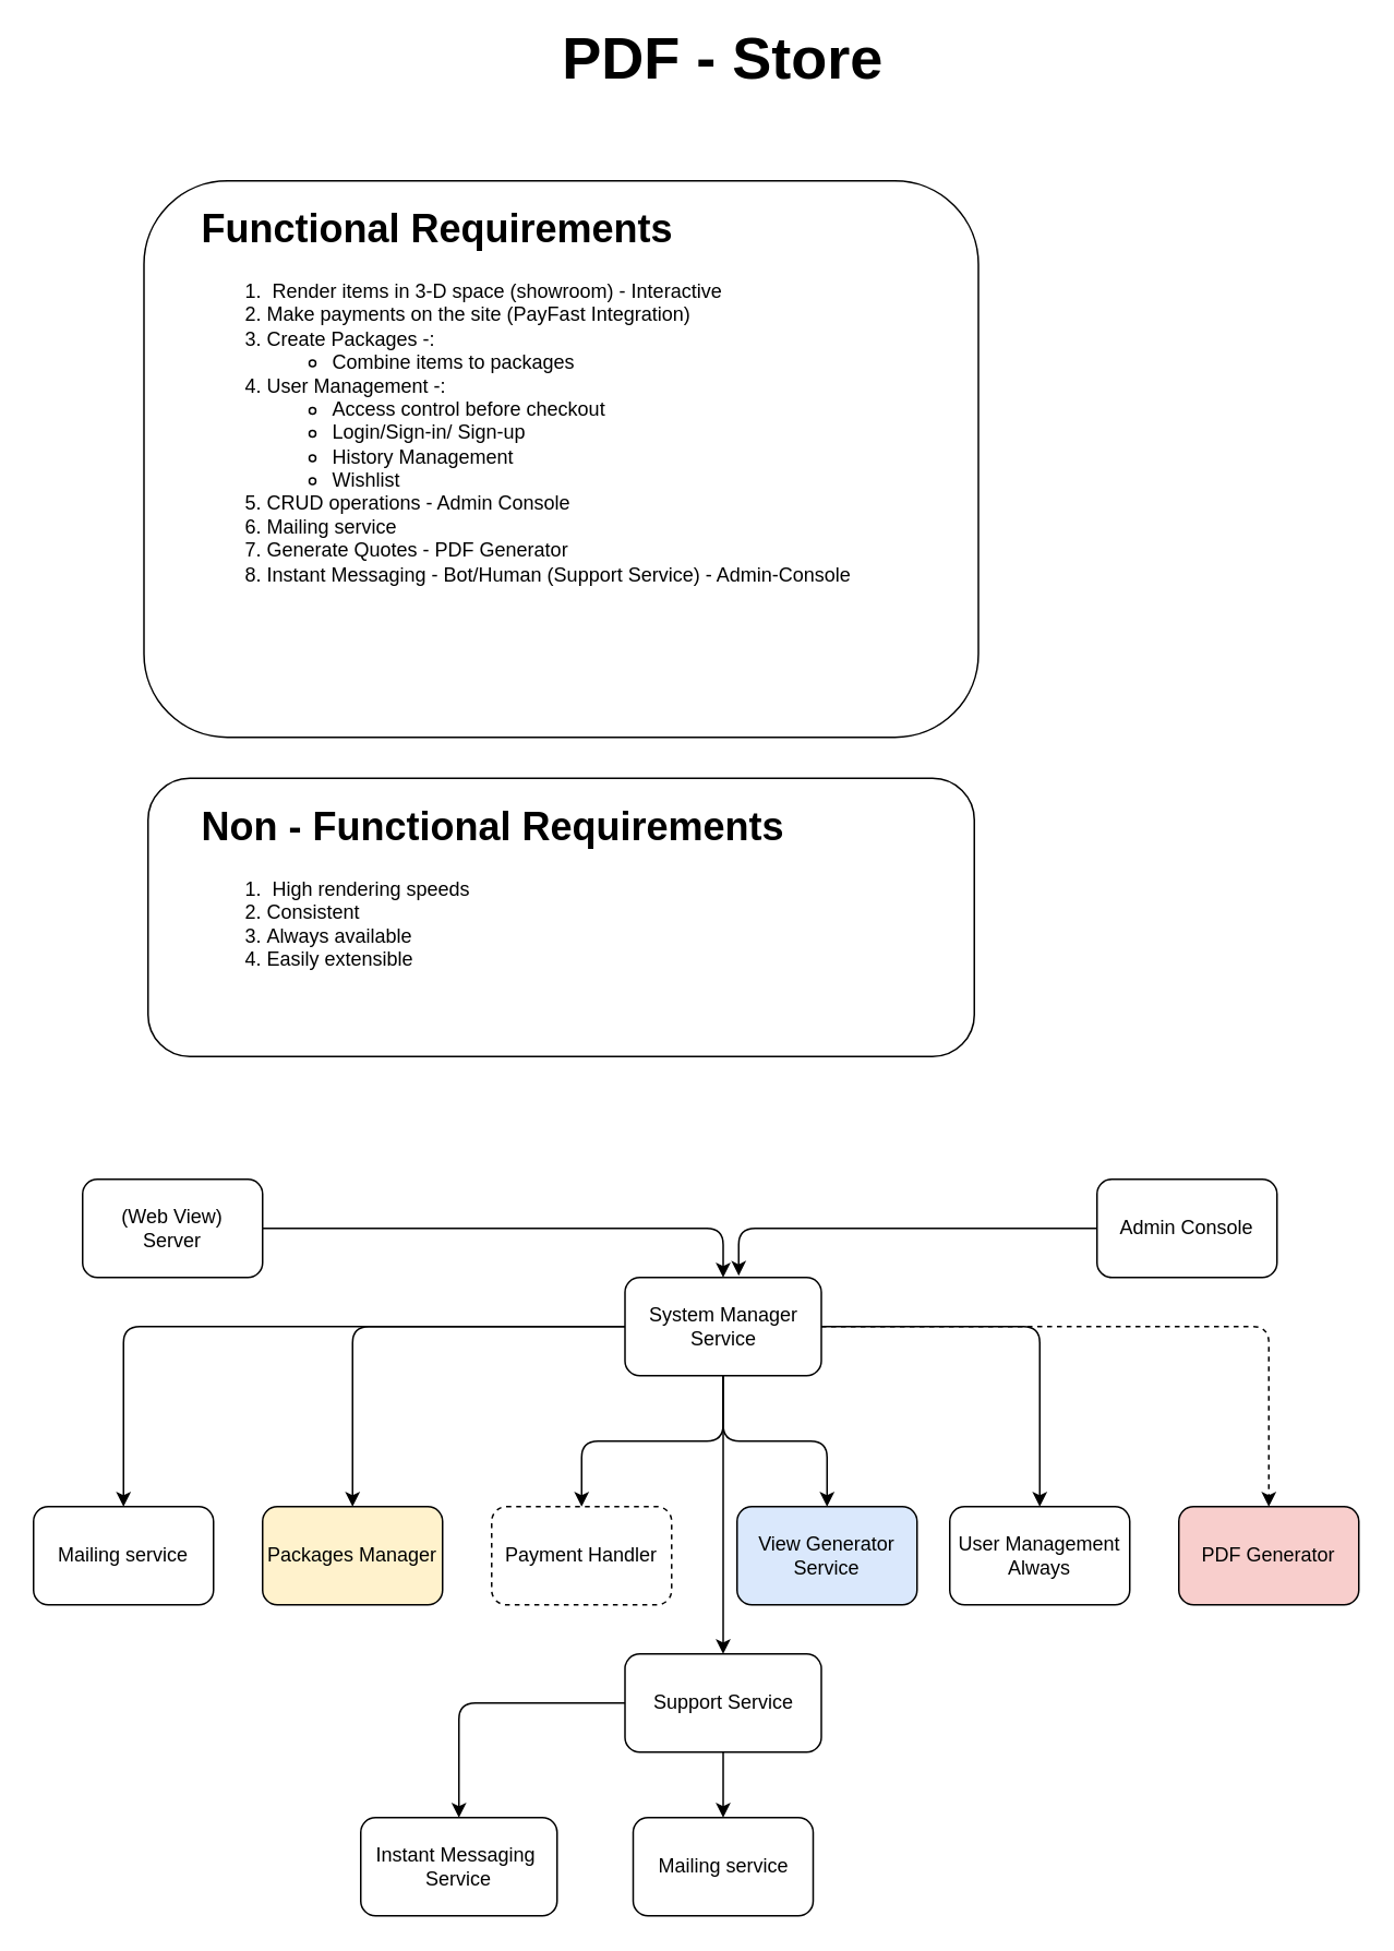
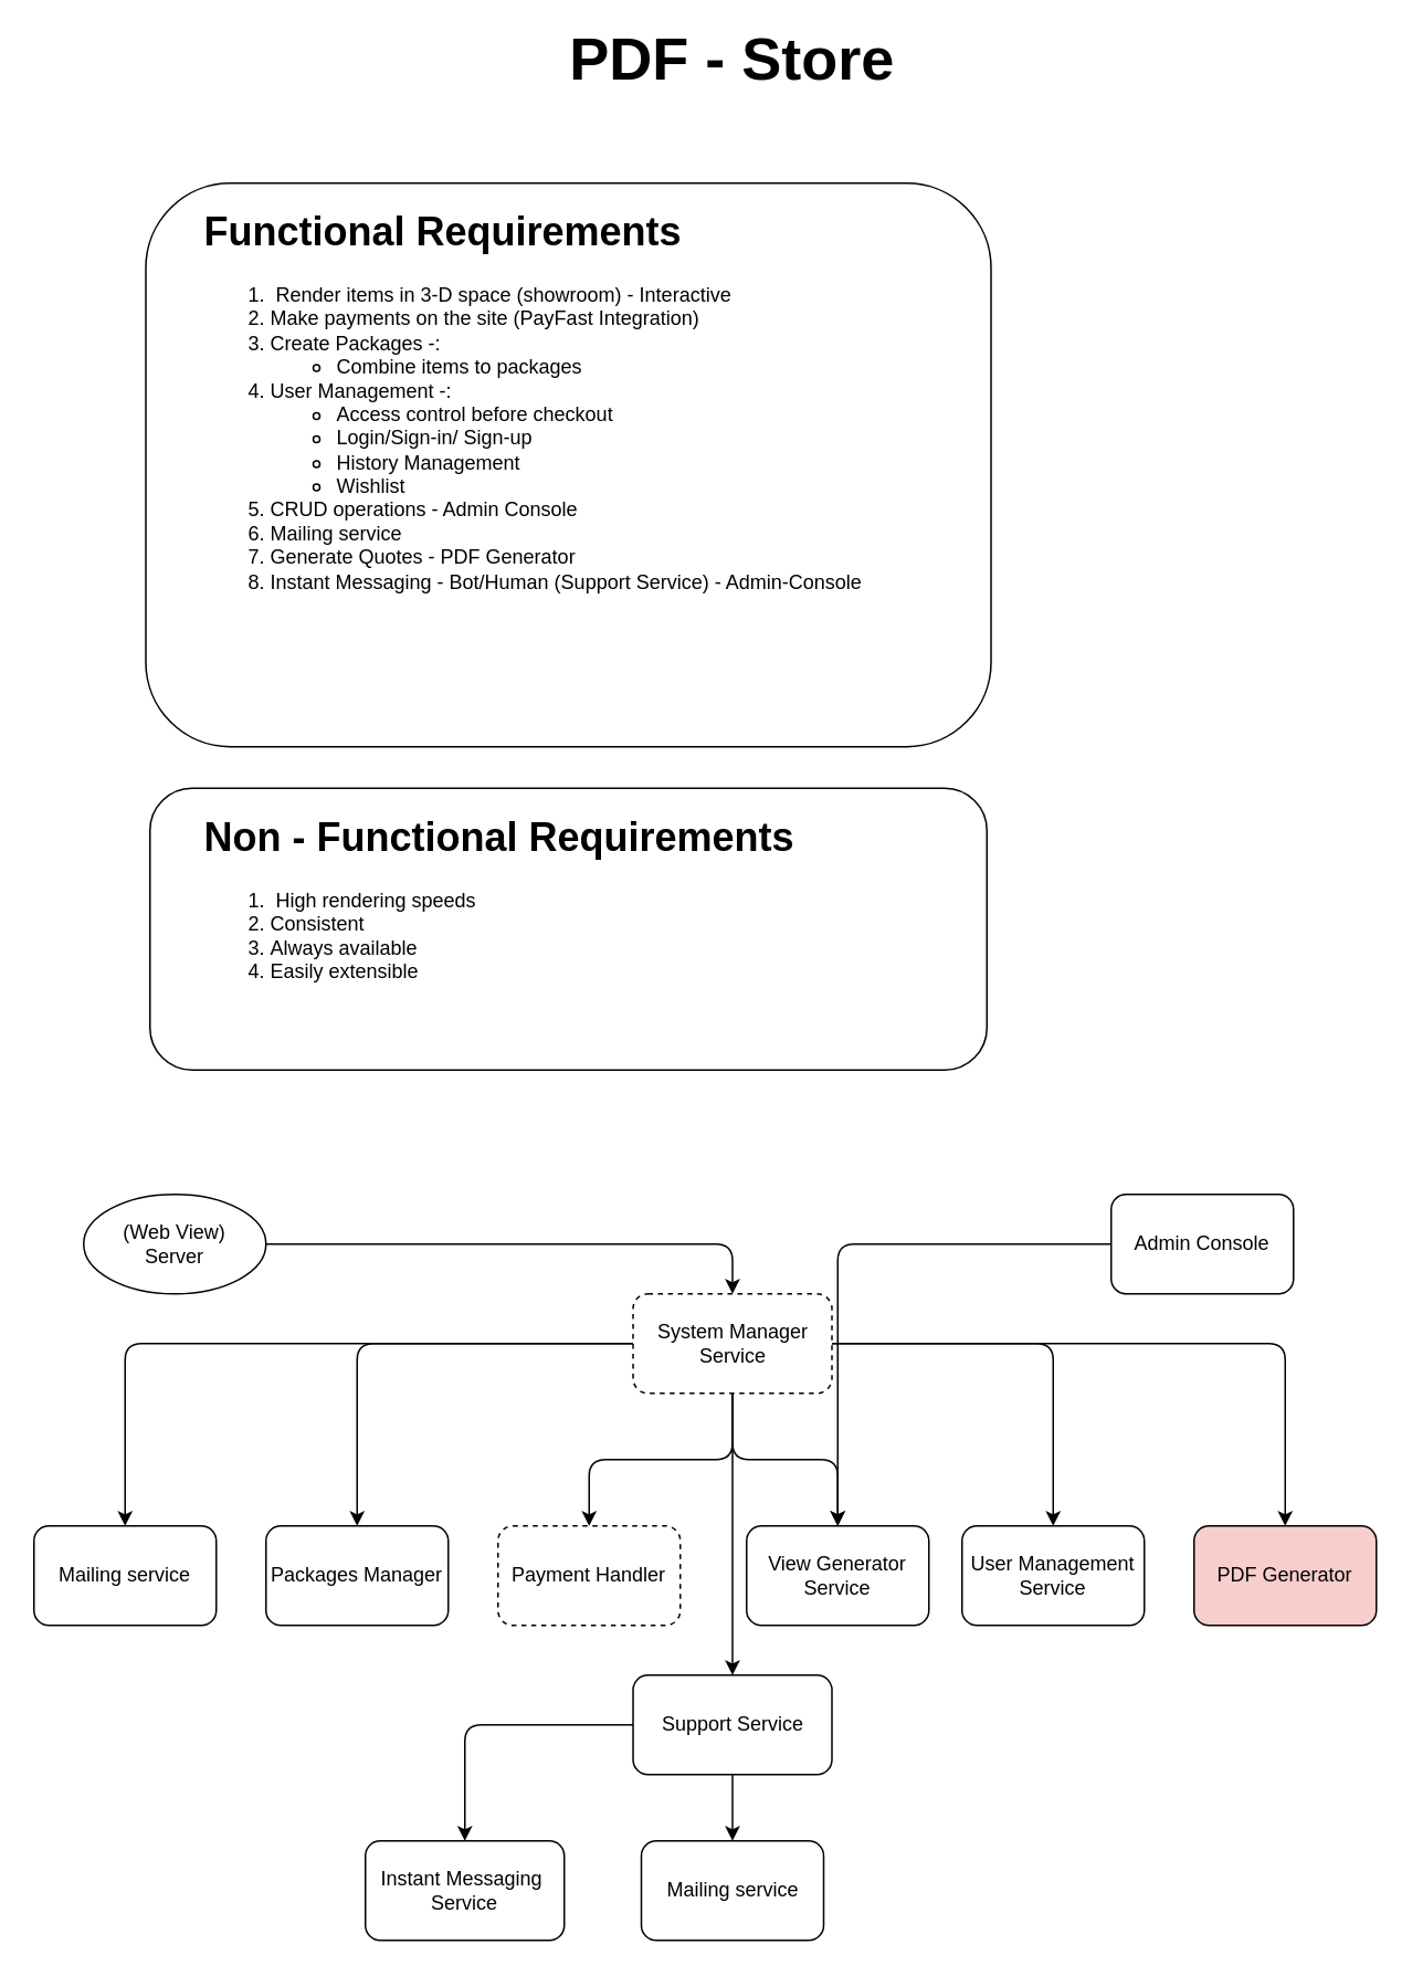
  <mxCell id="0" />
  <mxCell id="1" parent="0" />
  <mxCell id="2" value="&lt;b&gt;&lt;font style=&quot;font-size: 36px&quot;&gt;PDF - Store&lt;/font&gt;&lt;/b&gt;" style="text;html=1;strokeColor=none;fillColor=none;align=center;verticalAlign=middle;whiteSpace=wrap;rounded=0;" vertex="1" parent="1"><mxGeometry x="303" y="20" width="277" height="30" as="geometry" /></mxCell>
  <mxCell id="3" value="" style="group" vertex="1" connectable="0" parent="1"><mxGeometry x="87.5" y="110" width="510" height="340" as="geometry" /></mxCell>
  <mxCell id="4" value="" style="rounded=1;whiteSpace=wrap;html=1;sketch=0;" vertex="1" parent="3"><mxGeometry width="510" height="340" as="geometry" /></mxCell>
  <mxCell id="5" value="&lt;h1&gt;Functional Requirements&lt;/h1&gt;&lt;div&gt;&lt;ol&gt;&lt;li&gt;&amp;nbsp;Render items in 3-D space (showroom) - Interactive&lt;/li&gt;&lt;li&gt;Make payments on the site (PayFast Integration)&lt;/li&gt;&lt;li&gt;Create Packages -:&amp;nbsp;&lt;/li&gt;&lt;ul&gt;&lt;li&gt;Combine items to packages&lt;/li&gt;&lt;/ul&gt;&lt;li&gt;User Management -:&lt;/li&gt;&lt;ul&gt;&lt;li&gt;Access control before checkout&lt;/li&gt;&lt;li&gt;Login/Sign-in/ Sign-up&lt;/li&gt;&lt;li&gt;History Management&lt;/li&gt;&lt;li&gt;Wishlist&lt;/li&gt;&lt;/ul&gt;&lt;li&gt;CRUD operations - Admin Console&lt;/li&gt;&lt;li&gt;Mailing service&amp;nbsp;&lt;/li&gt;&lt;li&gt;Generate Quotes - PDF Generator&lt;/li&gt;&lt;li&gt;Instant Messaging - Bot/Human (Support Service) - Admin-Console&lt;/li&gt;&lt;/ol&gt;&lt;/div&gt;" style="text;html=1;strokeColor=none;fillColor=none;spacing=5;spacingTop=-20;whiteSpace=wrap;overflow=hidden;rounded=0;" vertex="1" parent="3"><mxGeometry x="30" y="10" width="460" height="330" as="geometry" /></mxCell>
  <mxCell id="6" value="" style="group" vertex="1" connectable="0" parent="1"><mxGeometry x="90" y="475" width="505" height="170" as="geometry" /></mxCell>
  <mxCell id="7" value="" style="rounded=1;whiteSpace=wrap;html=1;" vertex="1" parent="6"><mxGeometry width="505" height="170" as="geometry" /></mxCell>
  <mxCell id="8" value="&lt;h1&gt;Non - Functional Requirements&lt;/h1&gt;&lt;div&gt;&lt;ol&gt;&lt;li&gt;&amp;nbsp;High rendering speeds&lt;br&gt;&lt;/li&gt;&lt;li&gt;Consistent&amp;nbsp;&lt;/li&gt;&lt;li&gt;Always available&lt;/li&gt;&lt;li&gt;Easily extensible&lt;/li&gt;&lt;/ol&gt;&lt;/div&gt;" style="text;html=1;strokeColor=none;fillColor=none;spacing=5;spacingTop=-20;whiteSpace=wrap;overflow=hidden;rounded=0;" vertex="1" parent="6"><mxGeometry x="27.5" y="10" width="395" height="140" as="geometry" /></mxCell>
  <mxCell id="9" value="" style="group" vertex="1" connectable="0" parent="1"><mxGeometry x="20" y="720" width="810" height="450" as="geometry" /></mxCell>
- <mxCell id="10" value="System Manager&lt;br&gt;Service" style="rounded=1;whiteSpace=wrap;html=1;sketch=0;fontSize=12;" vertex="1" parent="9"><mxGeometry x="361.5" y="60" width="120" height="60" as="geometry" /></mxCell>
+ <mxCell id="10" value="System Manager&lt;br&gt;Service" style="rounded=1;whiteSpace=wrap;html=1;sketch=0;fontSize=12;dashed=1;" vertex="1" parent="9"><mxGeometry x="361.5" y="60" width="120" height="60" as="geometry" /></mxCell>
  <mxCell id="11" value="Mailing service" style="rounded=1;whiteSpace=wrap;html=1;sketch=0;fontSize=12;" vertex="1" parent="9"><mxGeometry y="200" width="110" height="60" as="geometry" /></mxCell>
  <mxCell id="12" style="edgeStyle=orthogonalEdgeStyle;html=1;fontSize=12;" edge="1" parent="9" source="10" target="11"><mxGeometry relative="1" as="geometry" /></mxCell>
- <mxCell id="13" value="View Generator&lt;br&gt;Service" style="rounded=1;whiteSpace=wrap;html=1;sketch=0;fontSize=12;fillColor=#dae8fc;" vertex="1" parent="9"><mxGeometry x="430" y="200" width="110" height="60" as="geometry" /></mxCell>
+ <mxCell id="13" value="View Generator&lt;br&gt;Service" style="rounded=1;whiteSpace=wrap;html=1;sketch=0;fontSize=12;" vertex="1" parent="9"><mxGeometry x="430" y="200" width="110" height="60" as="geometry" /></mxCell>
  <mxCell id="14" style="edgeStyle=orthogonalEdgeStyle;html=1;fontSize=12;" edge="1" parent="9" source="10" target="13"><mxGeometry relative="1" as="geometry" /></mxCell>
- <mxCell id="15" value="User Management&lt;br&gt;Always" style="rounded=1;whiteSpace=wrap;html=1;sketch=0;fontSize=12;" vertex="1" parent="9"><mxGeometry x="560" y="200" width="110" height="60" as="geometry" /></mxCell>
+ <mxCell id="15" value="User Management&lt;br&gt;Service" style="rounded=1;whiteSpace=wrap;html=1;sketch=0;fontSize=12;" vertex="1" parent="9"><mxGeometry x="560" y="200" width="110" height="60" as="geometry" /></mxCell>
  <mxCell id="16" style="edgeStyle=orthogonalEdgeStyle;html=1;fontSize=12;" edge="1" parent="9" source="10" target="15"><mxGeometry relative="1" as="geometry" /></mxCell>
  <mxCell id="17" value="PDF Generator" style="rounded=1;whiteSpace=wrap;html=1;sketch=0;fontSize=12;fillColor=#f8cecc;" vertex="1" parent="9"><mxGeometry x="700" y="200" width="110" height="60" as="geometry" /></mxCell>
- <mxCell id="18" style="edgeStyle=orthogonalEdgeStyle;html=1;fontSize=12;dashed=1;" edge="1" parent="9" source="10" target="17"><mxGeometry relative="1" as="geometry" /></mxCell>
+ <mxCell id="18" style="edgeStyle=orthogonalEdgeStyle;html=1;fontSize=12;" edge="1" parent="9" source="10" target="17"><mxGeometry relative="1" as="geometry" /></mxCell>
  <mxCell id="19" value="Payment Handler" style="rounded=1;whiteSpace=wrap;html=1;sketch=0;fontSize=12;dashed=1;" vertex="1" parent="9"><mxGeometry x="280" y="200" width="110" height="60" as="geometry" /></mxCell>
  <mxCell id="20" style="edgeStyle=orthogonalEdgeStyle;html=1;fontSize=12;" edge="1" parent="9" source="10" target="19"><mxGeometry relative="1" as="geometry" /></mxCell>
- <mxCell id="21" value="Packages Manager" style="rounded=1;whiteSpace=wrap;html=1;sketch=0;fontSize=12;fillColor=#fff2cc;" vertex="1" parent="9"><mxGeometry x="140" y="200" width="110" height="60" as="geometry" /></mxCell>
+ <mxCell id="21" value="Packages Manager" style="rounded=1;whiteSpace=wrap;html=1;sketch=0;fontSize=12;" vertex="1" parent="9"><mxGeometry x="140" y="200" width="110" height="60" as="geometry" /></mxCell>
  <mxCell id="22" style="edgeStyle=orthogonalEdgeStyle;html=1;fontSize=12;" edge="1" parent="9" source="10" target="21"><mxGeometry relative="1" as="geometry" /></mxCell>
- <mxCell id="23" style="edgeStyle=orthogonalEdgeStyle;html=1;entryX=0.579;entryY=-0.017;entryDx=0;entryDy=0;entryPerimeter=0;fontSize=12;" edge="1" parent="9" source="24" target="10"><mxGeometry relative="1" as="geometry" /></mxCell>
+ <mxCell id="23" style="edgeStyle=orthogonalEdgeStyle;html=1;fontSize=12;" edge="1" parent="9" source="24" target="13"><mxGeometry relative="1" as="geometry" /></mxCell>
  <mxCell id="24" value="Admin Console" style="rounded=1;whiteSpace=wrap;html=1;sketch=0;fontSize=12;" vertex="1" parent="9"><mxGeometry x="650" width="110" height="60" as="geometry" /></mxCell>
  <mxCell id="25" value="Support Service" style="rounded=1;whiteSpace=wrap;html=1;sketch=0;fontSize=12;" vertex="1" parent="9"><mxGeometry x="361.5" y="290" width="120" height="60" as="geometry" /></mxCell>
  <mxCell id="26" style="edgeStyle=orthogonalEdgeStyle;html=1;fontSize=12;" edge="1" parent="9" source="10" target="25"><mxGeometry relative="1" as="geometry"><Array as="points"><mxPoint x="422" y="180" /><mxPoint x="422" y="180" /></Array></mxGeometry></mxCell>
  <mxCell id="27" value="Instant Messaging&amp;nbsp;&lt;br&gt;Service" style="rounded=1;whiteSpace=wrap;html=1;sketch=0;fontSize=12;" vertex="1" parent="9"><mxGeometry x="200" y="390" width="120" height="60" as="geometry" /></mxCell>
  <mxCell id="28" style="edgeStyle=orthogonalEdgeStyle;html=1;fontSize=12;" edge="1" parent="9" source="25" target="27"><mxGeometry relative="1" as="geometry" /></mxCell>
  <mxCell id="29" value="Mailing service" style="rounded=1;whiteSpace=wrap;html=1;sketch=0;fontSize=12;" vertex="1" parent="9"><mxGeometry x="366.5" y="390" width="110" height="60" as="geometry" /></mxCell>
  <mxCell id="30" style="edgeStyle=orthogonalEdgeStyle;html=1;fontSize=12;" edge="1" parent="9" source="25" target="29"><mxGeometry relative="1" as="geometry" /></mxCell>
  <mxCell id="31" style="edgeStyle=orthogonalEdgeStyle;html=1;entryX=0.5;entryY=0;entryDx=0;entryDy=0;fontSize=12;" edge="1" parent="9" source="32" target="10"><mxGeometry relative="1" as="geometry" /></mxCell>
- <mxCell id="32" value="(Web View)&lt;br&gt;Server" style="rounded=1;whiteSpace=wrap;html=1;sketch=0;fontSize=12;" vertex="1" parent="9"><mxGeometry x="30" width="110" height="60" as="geometry" /></mxCell>
+ <mxCell id="32" value="(Web View)&lt;br&gt;Server" style="ellipse;whiteSpace=wrap;html=1;sketch=0;fontSize=12;" vertex="1" parent="9"><mxGeometry x="30" width="110" height="60" as="geometry" /></mxCell>
